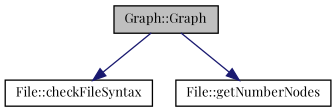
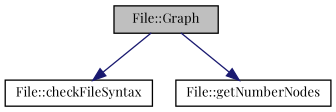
  digraph {
    fontname="Playfair Display"
    rankdir=TB
    node [color=black fillcolor=white fontname="Playfair Display" fontsize=10 shape=record style=filled]
    edge [color=midnightblue fontname="Playfair Display" fontsize=10 labelfontname=Helvetica labelfontsize=10 style=solid]
-   n1 [fillcolor=grey75 fontcolor=black height=0.2 label="Graph::Graph" width=0.4]
+   n1 [fillcolor=grey75 fontcolor=black height=0.2 label="File::Graph" width=0.4]
    n2 [height=0.2 label="File::checkFileSyntax" width=0.4]
    n3 [height=0.2 label="File::getNumberNodes" width=0.4]
    n1 -> n2
    n1 -> n3
  }
